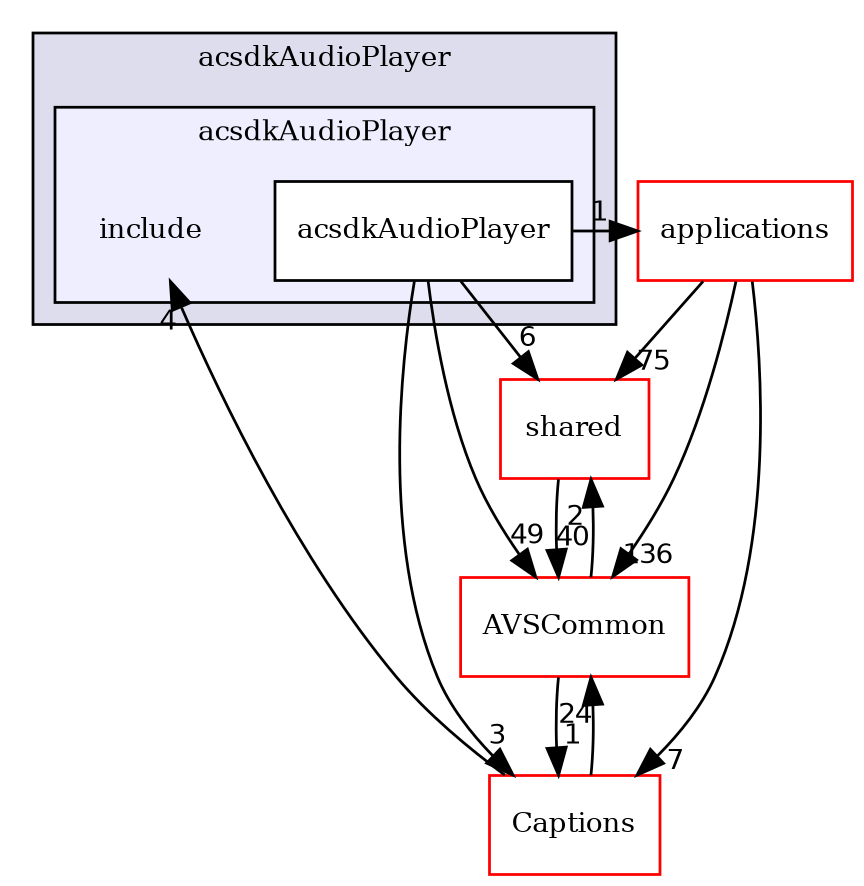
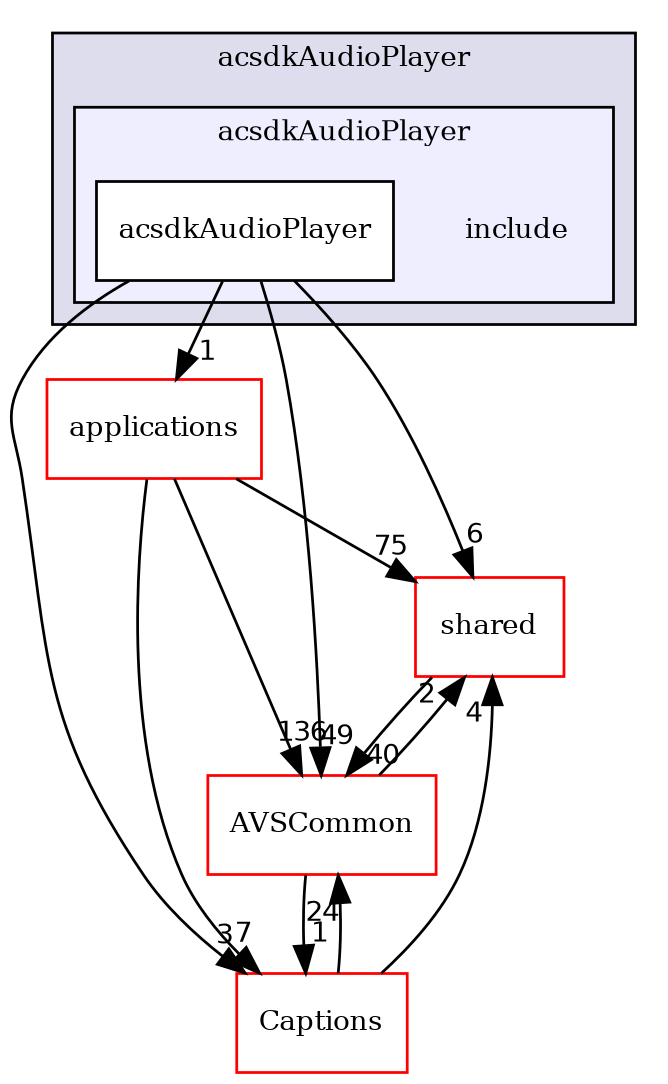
  digraph {
    compound=true
    fontname="DejaVu Serif"
    node [fontname="DejaVu Serif" fontsize=10 shape=box color=red fillcolor=white style=filled]
    edge [fontname="DejaVu Serif" headlabel=1 labeldistance=1.5 labelfontname=Helvetica labelfontsize=10]
    n1 [label=include shape=plaintext color="" fillcolor="" style=""]
    n2 [color=black label=acsdkAudioPlayer]
    n3 [label=shared]
    n4 [label=applications]
    n5 [label=Captions]
    n6 [label=AVSCommon]
    subgraph cluster_1 {
      bgcolor="#ddddee"
      fontsize=10
      label=acsdkAudioPlayer
      pencolor=black
      subgraph cluster_2 {
        bgcolor="#eeeeff"
        fontsize=10
        label=acsdkAudioPlayer
        pencolor=black
        n1
        n2
      }
    }
    n2 -> n3 [headlabel=6]
    n2 -> n4
    n2 -> n5 [headlabel=3]
    n2 -> n6 [headlabel=49]
    n3 -> n6 [headlabel=40]
    n4 -> n3 [headlabel=75]
    n4 -> n5 [headlabel=7]
    n4 -> n6 [headlabel=136]
-   n5 -> n1 [headlabel=4]
+   n5 -> n3 [headlabel=4]
    n5 -> n6 [headlabel=24]
    n6 -> n3 [headlabel=2]
    n6 -> n5
  }
